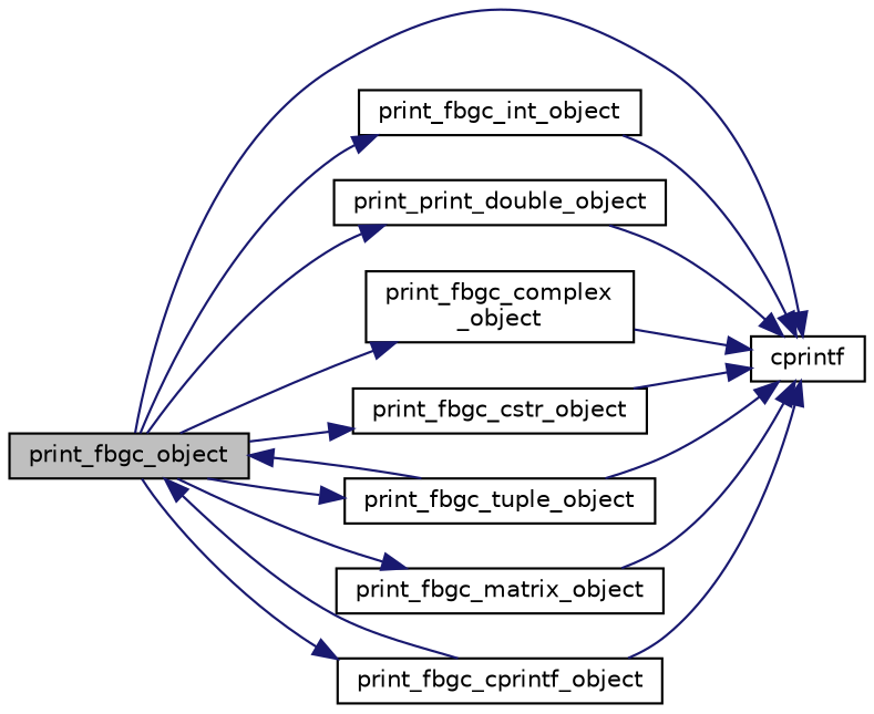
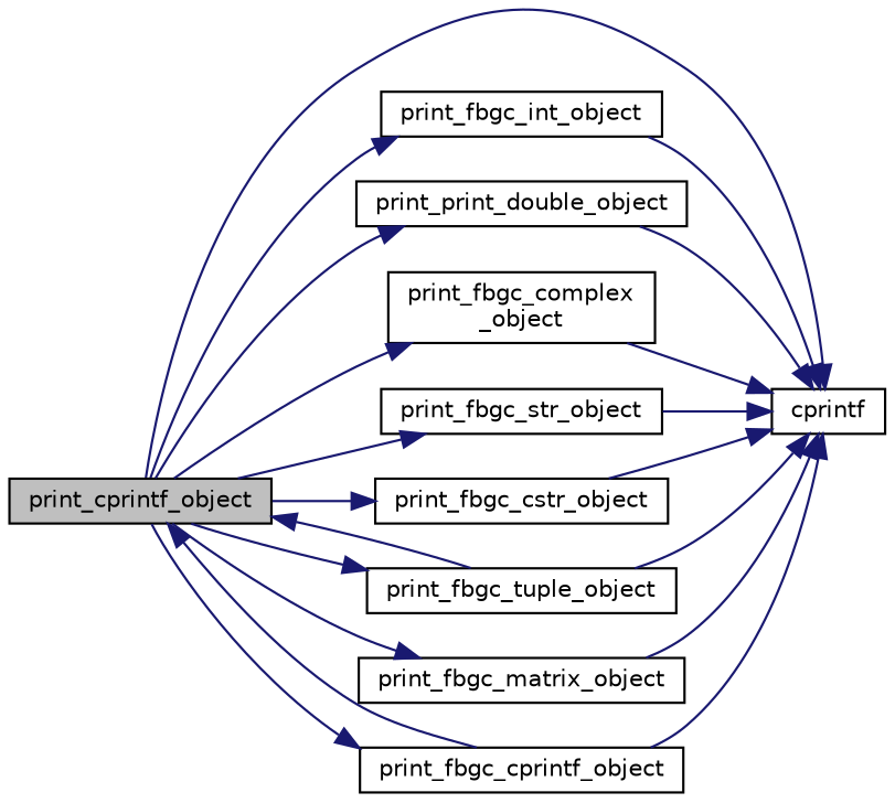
  digraph {
    rankdir=LR
    node [color=black fillcolor=white fontname=Helvetica fontsize=10 shape=record style=filled]
    edge [color=midnightblue fontname=Helvetica fontsize=10 labelfontname=Helvetica labelfontsize=10 style=solid]
-   n1 [fillcolor=grey75 fontcolor=black height=0.2 label=print_fbgc_object width=0.4]
+   n1 [fillcolor=grey75 fontcolor=black height=0.2 label=print_cprintf_object width=0.4]
    n2 [height=0.2 label=cprintf width=0.4]
    n3 [height=0.2 label=print_fbgc_int_object width=0.4]
    n4 [height=0.2 label=print_print_double_object width=0.4]
    n5 [height=0.2 label="print_fbgc_complex\l_object" width=0.4]
+   n6 [height=0.2 label=print_fbgc_str_object width=0.4]
    n7 [height=0.2 label=print_fbgc_cstr_object width=0.4]
    n8 [height=0.2 label=print_fbgc_tuple_object width=0.4]
    n9 [height=0.2 label=print_fbgc_matrix_object width=0.4]
    n10 [height=0.2 label=print_fbgc_cprintf_object width=0.4]
    n1 -> n2
    n1 -> n3
    n1 -> n4
    n1 -> n5
+   n1 -> n6
    n1 -> n7
    n1 -> n8
    n1 -> n9
    n1 -> n10
    n3 -> n2
    n4 -> n2
    n5 -> n2
+   n6 -> n2
    n7 -> n2
    n8 -> n1
    n8 -> n2
    n9 -> n2
    n10 -> n1
    n10 -> n2
  }
